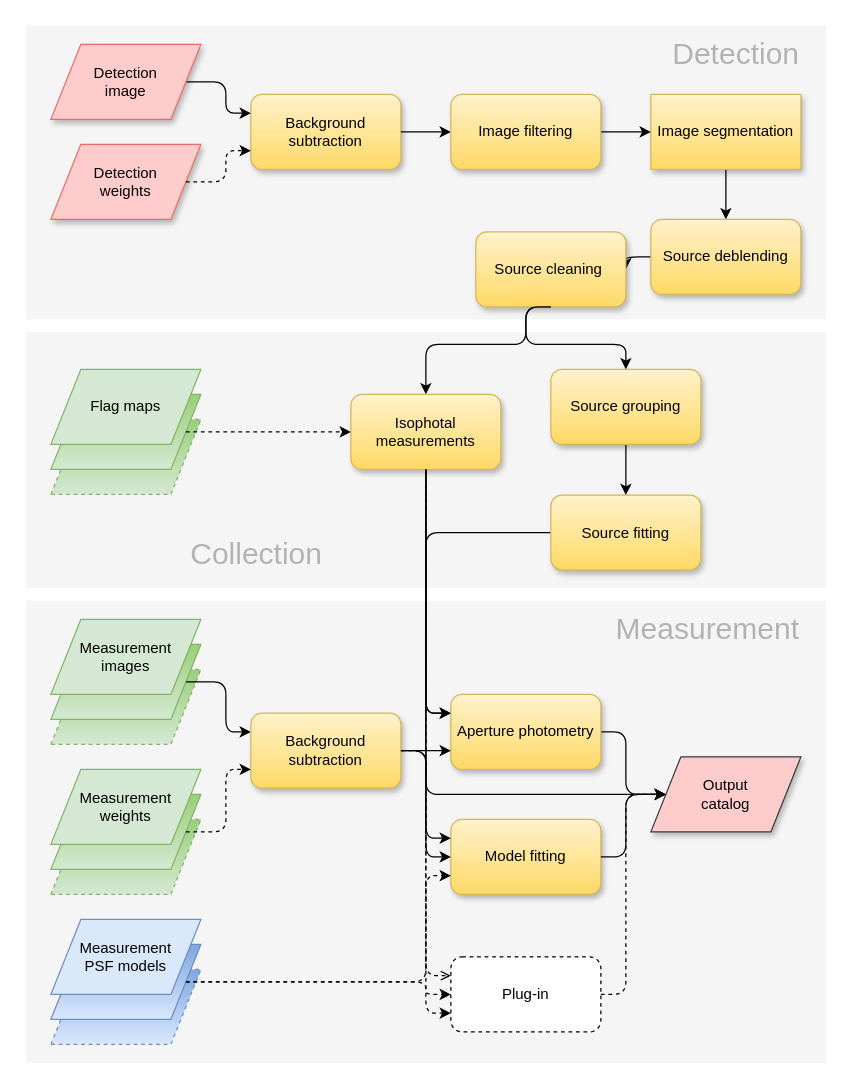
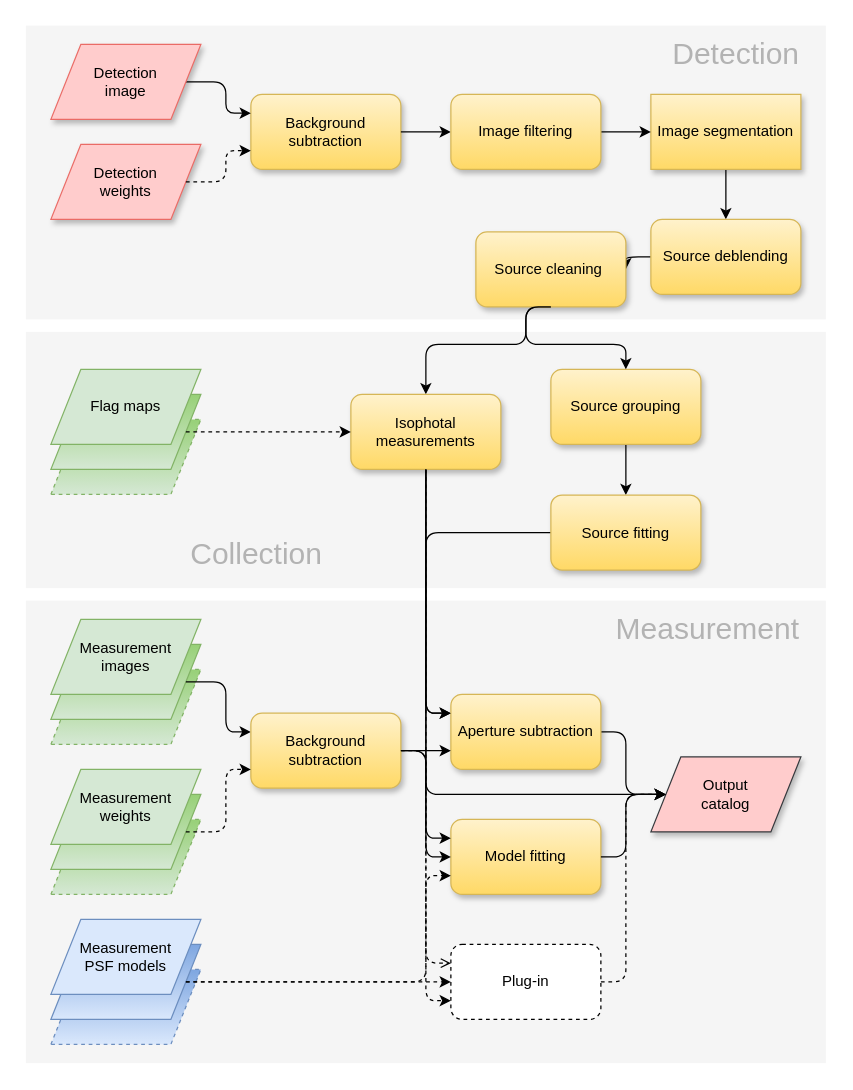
  <mxCell id="0" />
  <mxCell id="1" parent="0" />
  <mxCell id="2" value="" style="rounded=0;whiteSpace=wrap;html=1;fillColor=#f5f5f5;strokeColor=none;glass=0;shadow=0;comic=0;fontColor=#333333;align=center;" parent="1" vertex="1"><mxGeometry y="265" width="640" height="205" as="geometry" x="20" /></mxCell>
  <mxCell id="3" value="" style="rounded=0;whiteSpace=wrap;html=1;shadow=0;glass=0;comic=0;fillColor=#f5f5f5;strokeColor=none;fontColor=#333333;" parent="1" vertex="1"><mxGeometry y="480" width="640" height="370" as="geometry" x="20" /></mxCell>
  <mxCell id="4" value="" style="rounded=0;whiteSpace=wrap;html=1;fillColor=#f5f5f5;strokeColor=none;glass=0;shadow=0;comic=0;fontColor=#333333;align=center;" parent="1" vertex="1"><mxGeometry y="20" width="640" height="235" as="geometry" x="20" /></mxCell>
  <mxCell id="5" value="" style="edgeStyle=orthogonalEdgeStyle;orthogonalLoop=1;jettySize=auto;html=1;rounded=1;entryX=0.5;entryY=0;entryDx=0;entryDy=0;" parent="1" source="6" target="17" edge="1"><mxGeometry relative="1" as="geometry" /></mxCell>
  <mxCell id="6" value="&amp;nbsp;Image segmentation&amp;nbsp;" style="whiteSpace=wrap;html=1;fillColor=#fff2cc;strokeColor=#d6b656;gradientColor=#ffd966;shadow=1;rounded=0;" parent="1" vertex="1"><mxGeometry x="520" y="75" width="120" height="60" as="geometry" /></mxCell>
  <mxCell id="7" value="Background&lt;br&gt;subtraction" style="rounded=1;whiteSpace=wrap;html=1;gradientColor=#ffd966;fillColor=#fff2cc;strokeColor=#d6b656;shadow=1;" parent="1" vertex="1"><mxGeometry x="200" y="75" width="120" height="60" as="geometry" /></mxCell>
  <mxCell id="8" value="" style="endArrow=classic;html=1;exitX=1;exitY=0.5;exitDx=0;exitDy=0;edgeStyle=orthogonalEdgeStyle;entryX=0;entryY=0.25;entryDx=0;entryDy=0;rounded=1;" parent="1" source="10" target="7" edge="1"><mxGeometry width="50" height="50" relative="1" as="geometry"><mxPoint x="140" y="155" as="sourcePoint" /><mxPoint x="229" y="155" as="targetPoint" /></mxGeometry></mxCell>
  <mxCell id="9" value="" style="endArrow=classic;html=1;entryX=0;entryY=0.5;entryDx=0;entryDy=0;edgeStyle=orthogonalEdgeStyle;" parent="1" source="7" target="19" edge="1"><mxGeometry width="50" height="50" relative="1" as="geometry"><mxPoint x="60" y="385" as="sourcePoint" /><mxPoint x="110" y="335" as="targetPoint" /></mxGeometry></mxCell>
  <mxCell id="10" value="Detection&lt;br&gt;image" style="shape=parallelogram;perimeter=parallelogramPerimeter;whiteSpace=wrap;html=1;fillColor=#ffcccc;strokeColor=#EA6B66;shadow=1;gradientDirection=north;" parent="1" vertex="1"><mxGeometry x="40" y="35" width="120" height="60" as="geometry" /></mxCell>
  <mxCell id="11" value="Detection&lt;br&gt;weights" style="shape=parallelogram;perimeter=parallelogramPerimeter;whiteSpace=wrap;html=1;fillColor=#ffcccc;strokeColor=#EA6B66;shadow=1;" parent="1" vertex="1"><mxGeometry x="40" y="115" width="120" height="60" as="geometry" /></mxCell>
  <mxCell id="12" value="" style="endArrow=classic;html=1;exitX=1;exitY=0.5;exitDx=0;exitDy=0;entryX=0;entryY=0.75;entryDx=0;entryDy=0;edgeStyle=orthogonalEdgeStyle;rounded=1;dashed=1;" parent="1" source="11" target="7" edge="1"><mxGeometry width="50" height="50" relative="1" as="geometry"><mxPoint x="40" y="335" as="sourcePoint" /><mxPoint x="90" y="285" as="targetPoint" /></mxGeometry></mxCell>
  <mxCell id="13" value="" style="edgeStyle=orthogonalEdgeStyle;rounded=1;orthogonalLoop=1;jettySize=auto;html=1;entryX=0.5;entryY=0;entryDx=0;entryDy=0;exitX=0.5;exitY=1;exitDx=0;exitDy=0;" parent="1" source="28" target="27" edge="1"><mxGeometry relative="1" as="geometry"><mxPoint x="420" y="419.5" as="targetPoint" /><Array as="points"><mxPoint x="420" y="275" /><mxPoint x="340" y="275" /></Array><mxPoint x="420" y="264.5" as="sourcePoint" /></mxGeometry></mxCell>
  <mxCell id="14" value="" style="edgeStyle=orthogonalEdgeStyle;rounded=0;orthogonalLoop=1;jettySize=auto;html=1;strokeWidth=1;" parent="1" source="15" target="49" edge="1"><mxGeometry relative="1" as="geometry" /></mxCell>
  <mxCell id="15" value="&amp;nbsp;Source grouping&amp;nbsp;" style="rounded=1;whiteSpace=wrap;html=1;gradientColor=#ffd966;fillColor=#fff2cc;strokeColor=#d6b656;shadow=1;" parent="1" vertex="1"><mxGeometry x="440" y="295" width="120" height="60" as="geometry" /></mxCell>
  <mxCell id="16" value="" style="edgeStyle=orthogonalEdgeStyle;rounded=1;orthogonalLoop=1;jettySize=auto;html=1;exitX=0;exitY=0.5;exitDx=0;exitDy=0;" parent="1" source="17" target="28" edge="1"><mxGeometry relative="1" as="geometry" /></mxCell>
  <mxCell id="17" value="&amp;nbsp;Source deblending&amp;nbsp;" style="rounded=1;whiteSpace=wrap;html=1;gradientColor=#ffd966;fillColor=#fff2cc;strokeColor=#d6b656;shadow=1;" parent="1" vertex="1"><mxGeometry x="520" y="175" width="120" height="60" as="geometry" /></mxCell>
  <mxCell id="18" value="" style="edgeStyle=orthogonalEdgeStyle;rounded=1;orthogonalLoop=1;jettySize=auto;html=1;entryX=0;entryY=0.5;entryDx=0;entryDy=0;exitX=1;exitY=0.5;exitDx=0;exitDy=0;" parent="1" source="19" target="6" edge="1"><mxGeometry relative="1" as="geometry"><mxPoint x="460" y="65" as="targetPoint" /><mxPoint x="480" y="25" as="sourcePoint" /></mxGeometry></mxCell>
  <mxCell id="19" value="&amp;nbsp;Image filtering&amp;nbsp;" style="rounded=1;whiteSpace=wrap;html=1;fillColor=#fff2cc;strokeColor=#d6b656;gradientColor=#ffd966;shadow=1;" parent="1" vertex="1"><mxGeometry x="360" y="75" width="120" height="60" as="geometry" /></mxCell>
  <mxCell id="20" value="" style="shape=parallelogram;perimeter=parallelogramPerimeter;whiteSpace=wrap;html=1;dashed=1;gradientColor=#97d077;fillColor=#d5e8d4;strokeColor=#82b366;gradientDirection=north;" parent="1" vertex="1"><mxGeometry x="40" y="655" width="120" height="60" as="geometry" /></mxCell>
  <mxCell id="21" value="" style="shape=parallelogram;perimeter=parallelogramPerimeter;whiteSpace=wrap;html=1;gradientColor=#97d077;fillColor=#d5e8d4;strokeColor=#82b366;gradientDirection=north;" parent="1" vertex="1"><mxGeometry x="40" y="635" width="120" height="60" as="geometry" /></mxCell>
  <mxCell id="22" value="Measurement&lt;br&gt;weights" style="shape=parallelogram;perimeter=parallelogramPerimeter;whiteSpace=wrap;html=1;fillColor=#d5e8d4;strokeColor=#82b366;" parent="1" vertex="1"><mxGeometry x="40" y="615" width="120" height="60" as="geometry" /></mxCell>
  <mxCell id="23" value="" style="shape=parallelogram;perimeter=parallelogramPerimeter;whiteSpace=wrap;html=1;dashed=1;gradientColor=#7ea6e0;fillColor=#dae8fc;strokeColor=#6c8ebf;gradientDirection=north;" parent="1" vertex="1"><mxGeometry x="40" y="775" width="120" height="60" as="geometry" /></mxCell>
  <mxCell id="24" value="" style="shape=parallelogram;perimeter=parallelogramPerimeter;whiteSpace=wrap;html=1;gradientColor=#7ea6e0;fillColor=#dae8fc;strokeColor=#6c8ebf;gradientDirection=north;" parent="1" vertex="1"><mxGeometry x="40" y="755" width="120" height="60" as="geometry" /></mxCell>
  <mxCell id="25" value="Measurement&lt;br&gt;PSF models" style="shape=parallelogram;perimeter=parallelogramPerimeter;whiteSpace=wrap;html=1;fillColor=#dae8fc;strokeColor=#6c8ebf;" parent="1" vertex="1"><mxGeometry x="40" y="735" width="120" height="60" as="geometry" /></mxCell>
  <mxCell id="26" value="" style="edgeStyle=elbowEdgeStyle;rounded=1;orthogonalLoop=1;jettySize=auto;html=1;strokeWidth=1;entryX=0;entryY=0.25;entryDx=0;entryDy=0;" parent="1" source="27" target="39" edge="1"><mxGeometry relative="1" as="geometry"><mxPoint x="340" y="454.5" as="targetPoint" /><Array as="points"><mxPoint x="340" y="445" /></Array></mxGeometry></mxCell>
  <mxCell id="27" value="Isophotal measurements" style="rounded=1;whiteSpace=wrap;html=1;gradientColor=#ffd966;fillColor=#fff2cc;strokeColor=#d6b656;shadow=1;" parent="1" vertex="1"><mxGeometry x="280" y="315" width="120" height="60" as="geometry" /></mxCell>
  <mxCell id="28" value="Source cleaning&amp;nbsp;" style="rounded=1;whiteSpace=wrap;html=1;gradientColor=#ffd966;fillColor=#fff2cc;strokeColor=#d6b656;shadow=1;" parent="1" vertex="1"><mxGeometry x="380" y="185" width="120" height="60" as="geometry" /></mxCell>
  <mxCell id="29" value="" style="group" parent="1" vertex="1" connectable="0"><mxGeometry x="40" y="495" width="120" height="100" as="geometry" /></mxCell>
  <mxCell id="30" value="" style="shape=parallelogram;perimeter=parallelogramPerimeter;whiteSpace=wrap;html=1;dashed=1;gradientColor=#97d077;fillColor=#d5e8d4;strokeColor=#82b366;gradientDirection=north;" parent="29" vertex="1"><mxGeometry y="40" width="120" height="60" as="geometry" /></mxCell>
  <mxCell id="31" value="" style="shape=parallelogram;perimeter=parallelogramPerimeter;whiteSpace=wrap;html=1;gradientColor=#97d077;fillColor=#d5e8d4;strokeColor=#82b366;gradientDirection=north;" parent="29" vertex="1"><mxGeometry y="20" width="120" height="60" as="geometry" /></mxCell>
  <mxCell id="32" value="Measurement&lt;br&gt;images" style="shape=parallelogram;perimeter=parallelogramPerimeter;whiteSpace=wrap;html=1;fillColor=#d5e8d4;strokeColor=#82b366;gradientDirection=north;" parent="29" vertex="1"><mxGeometry width="120" height="60" as="geometry" /></mxCell>
  <mxCell id="33" value="" style="group" parent="1" vertex="1" connectable="0"><mxGeometry x="40" y="295" width="120" height="100" as="geometry" /></mxCell>
  <mxCell id="34" value="" style="shape=parallelogram;perimeter=parallelogramPerimeter;whiteSpace=wrap;html=1;dashed=1;gradientColor=#97d077;fillColor=#d5e8d4;strokeColor=#82b366;gradientDirection=north;" parent="33" vertex="1"><mxGeometry y="40" width="120" height="60" as="geometry" /></mxCell>
  <mxCell id="35" value="" style="shape=parallelogram;perimeter=parallelogramPerimeter;whiteSpace=wrap;html=1;gradientColor=#97d077;fillColor=#d5e8d4;strokeColor=#82b366;gradientDirection=north;" parent="33" vertex="1"><mxGeometry y="20" width="120" height="60" as="geometry" /></mxCell>
  <mxCell id="36" value="Flag maps" style="shape=parallelogram;perimeter=parallelogramPerimeter;whiteSpace=wrap;html=1;fillColor=#d5e8d4;strokeColor=#82b366;gradientDirection=north;" parent="33" vertex="1"><mxGeometry width="120" height="60" as="geometry" /></mxCell>
  <mxCell id="37" value="" style="edgeStyle=orthogonalEdgeStyle;rounded=1;orthogonalLoop=1;jettySize=auto;html=1;exitX=1;exitY=0.5;exitDx=0;exitDy=0;entryX=0;entryY=0.5;entryDx=0;entryDy=0;dashed=1;" parent="1" source="35" target="27" edge="1"><mxGeometry relative="1" as="geometry" /></mxCell>
  <mxCell id="38" value="" style="edgeStyle=elbowEdgeStyle;rounded=1;orthogonalLoop=1;jettySize=auto;html=1;strokeWidth=1;entryX=0;entryY=0.5;entryDx=0;entryDy=0;" parent="1" source="39" target="43" edge="1"><mxGeometry relative="1" as="geometry"><mxPoint x="560" y="585" as="targetPoint" /><Array as="points"><mxPoint x="500" y="585" /></Array></mxGeometry></mxCell>
- <mxCell id="39" value="&amp;nbsp;Aperture photometry&amp;nbsp;" style="rounded=1;whiteSpace=wrap;html=1;gradientColor=#ffd966;fillColor=#fff2cc;strokeColor=#d6b656;shadow=1;" parent="1" vertex="1"><mxGeometry x="360" y="555" width="120" height="60" as="geometry" /></mxCell>
+ <mxCell id="39" value="&amp;nbsp;Aperture subtraction&amp;nbsp;" style="rounded=1;whiteSpace=wrap;html=1;gradientColor=#ffd966;fillColor=#fff2cc;strokeColor=#d6b656;shadow=1;" parent="1" vertex="1"><mxGeometry x="360" y="555" width="120" height="60" as="geometry" /></mxCell>
  <mxCell id="40" value="&amp;nbsp;Model fitting&amp;nbsp;" style="rounded=1;whiteSpace=wrap;html=1;gradientColor=#ffd966;fillColor=#fff2cc;strokeColor=#d6b656;shadow=1;" parent="1" vertex="1"><mxGeometry x="360" y="655" width="120" height="60" as="geometry" /></mxCell>
  <mxCell id="41" value="" style="edgeStyle=elbowEdgeStyle;rounded=1;orthogonalLoop=1;jettySize=auto;html=1;exitX=1;exitY=0.5;exitDx=0;exitDy=0;entryX=0;entryY=0.25;entryDx=0;entryDy=0;" parent="1" source="31" target="47" edge="1"><mxGeometry relative="1" as="geometry"><mxPoint x="148" y="695" as="sourcePoint" /><mxPoint x="240" y="480" as="targetPoint" /><Array as="points"><mxPoint x="180" y="515" /><mxPoint x="190" y="595" /><mxPoint x="180" y="595" /></Array></mxGeometry></mxCell>
  <mxCell id="42" value="" style="rounded=1;orthogonalLoop=1;jettySize=auto;html=1;exitX=0;exitY=0.5;exitDx=0;exitDy=0;entryX=0;entryY=0.25;entryDx=0;entryDy=0;edgeStyle=elbowEdgeStyle;" parent="1" source="49" target="39" edge="1"><mxGeometry relative="1" as="geometry"><mxPoint x="520" y="435" as="sourcePoint" /><mxPoint x="520" y="610" as="targetPoint" /><Array as="points"><mxPoint x="340" y="465" /></Array></mxGeometry></mxCell>
  <mxCell id="43" value="Output&lt;br&gt;catalog" style="shape=parallelogram;perimeter=parallelogramPerimeter;whiteSpace=wrap;html=1;fillColor=#ffcccc;strokeColor=#36393d;shadow=1;perimeterSpacing=0;" parent="1" vertex="1"><mxGeometry x="520" y="605" width="120" height="60" as="geometry" /></mxCell>
- <mxCell id="44" value="&amp;nbsp;Plug-in&amp;nbsp;" style="rounded=1;whiteSpace=wrap;html=1;dashed=1;" parent="1" vertex="1"><mxGeometry x="360" y="765" width="120" height="60" as="geometry" /></mxCell>
+ <mxCell id="44" value="&amp;nbsp;Plug-in&amp;nbsp;" style="rounded=1;whiteSpace=wrap;html=1;dashed=1;" parent="1" vertex="1"><mxGeometry x="360" y="755" width="120" height="60" as="geometry" /></mxCell>
  <mxCell id="45" value="" style="edgeStyle=elbowEdgeStyle;rounded=1;orthogonalLoop=1;jettySize=auto;html=1;exitX=1;exitY=0.5;exitDx=0;exitDy=0;entryX=0;entryY=0.5;entryDx=0;entryDy=0;dashed=1;" parent="1" source="24" target="44" edge="1"><mxGeometry relative="1" as="geometry"><mxPoint x="158" y="675" as="sourcePoint" /><mxPoint x="250" y="725" as="targetPoint" /><Array as="points"><mxPoint x="340" y="755" /><mxPoint x="200" y="625" /></Array></mxGeometry></mxCell>
  <mxCell id="46" value="" style="edgeStyle=elbowEdgeStyle;rounded=1;orthogonalLoop=1;jettySize=auto;html=1;strokeWidth=1;entryX=0;entryY=0.5;entryDx=0;entryDy=0;" parent="1" source="47" target="40" edge="1"><mxGeometry relative="1" as="geometry"><Array as="points"><mxPoint x="340" y="665" /></Array></mxGeometry></mxCell>
  <mxCell id="47" value="Background&lt;br&gt;subtraction" style="rounded=1;whiteSpace=wrap;html=1;gradientColor=#ffd966;fillColor=#fff2cc;strokeColor=#d6b656;shadow=1;" parent="1" vertex="1"><mxGeometry x="200" y="570" width="120" height="60" as="geometry" /></mxCell>
  <mxCell id="48" value="" style="edgeStyle=orthogonalEdgeStyle;rounded=1;orthogonalLoop=1;jettySize=auto;html=1;entryX=0.5;entryY=0;entryDx=0;entryDy=0;exitX=0.5;exitY=1;exitDx=0;exitDy=0;" parent="1" source="28" target="15" edge="1"><mxGeometry relative="1" as="geometry"><mxPoint x="270" y="325" as="targetPoint" /><Array as="points"><mxPoint x="420" y="275" /><mxPoint x="500" y="275" /></Array><mxPoint x="370" y="215" as="sourcePoint" /></mxGeometry></mxCell>
  <mxCell id="49" value="&amp;nbsp;Source fitting&amp;nbsp;" style="rounded=1;whiteSpace=wrap;html=1;gradientColor=#ffd966;fillColor=#fff2cc;strokeColor=#d6b656;shadow=1;" parent="1" vertex="1"><mxGeometry x="440" y="395.5" width="120" height="60" as="geometry" /></mxCell>
  <mxCell id="50" value="" style="edgeStyle=elbowEdgeStyle;rounded=1;orthogonalLoop=1;jettySize=auto;html=1;exitX=1;exitY=0.5;exitDx=0;exitDy=0;entryX=0;entryY=0.75;entryDx=0;entryDy=0;dashed=1;" parent="1" source="21" target="47" edge="1"><mxGeometry relative="1" as="geometry"><mxPoint x="158" y="555" as="sourcePoint" /><mxPoint x="210" y="510" as="targetPoint" /><Array as="points"><mxPoint x="180" y="585" /><mxPoint x="200" y="605" /><mxPoint x="190" y="605" /></Array></mxGeometry></mxCell>
  <mxCell id="51" value="" style="edgeStyle=elbowEdgeStyle;rounded=1;orthogonalLoop=1;jettySize=auto;html=1;strokeWidth=1;exitX=1;exitY=0.5;exitDx=0;exitDy=0;entryX=0;entryY=0.75;entryDx=0;entryDy=0;" parent="1" source="47" target="39" edge="1"><mxGeometry relative="1" as="geometry"><mxPoint x="330" y="615" as="sourcePoint" /><mxPoint x="410" y="645" as="targetPoint" /><Array as="points"><mxPoint x="340" y="585" /></Array></mxGeometry></mxCell>
  <mxCell id="52" value="" style="edgeStyle=elbowEdgeStyle;rounded=1;orthogonalLoop=1;jettySize=auto;html=1;exitX=1;exitY=0.5;exitDx=0;exitDy=0;entryX=0;entryY=0.75;entryDx=0;entryDy=0;dashed=1;" parent="1" source="24" target="40" edge="1"><mxGeometry relative="1" as="geometry"><mxPoint x="158.276" y="795.207" as="sourcePoint" /><mxPoint x="410" y="740.034" as="targetPoint" /><Array as="points"><mxPoint x="340" y="705" /><mxPoint x="210" y="765" /><mxPoint x="210" y="635" /></Array></mxGeometry></mxCell>
  <mxCell id="53" value="" style="rounded=1;orthogonalLoop=1;jettySize=auto;html=1;exitX=0.5;exitY=1;exitDx=0;exitDy=0;entryX=0;entryY=0.25;entryDx=0;entryDy=0;edgeStyle=elbowEdgeStyle;" parent="1" source="27" target="40" edge="1"><mxGeometry relative="1" as="geometry"><mxPoint x="450" y="435.207" as="sourcePoint" /><mxPoint x="410" y="509.69" as="targetPoint" /><Array as="points"><mxPoint x="340" y="565" /><mxPoint x="350" y="475" /></Array></mxGeometry></mxCell>
  <mxCell id="54" value="" style="edgeStyle=elbowEdgeStyle;rounded=1;orthogonalLoop=1;jettySize=auto;html=1;exitX=1;exitY=0.5;exitDx=0;exitDy=0;dashed=1;entryX=0;entryY=0.75;entryDx=0;entryDy=0;" parent="1" source="47" target="44" edge="1"><mxGeometry relative="1" as="geometry"><mxPoint x="158.276" y="795.207" as="sourcePoint" /><mxPoint x="380" y="745" as="targetPoint" /><Array as="points"><mxPoint x="340" y="665" /><mxPoint x="210" y="635" /></Array></mxGeometry></mxCell>
  <mxCell id="55" value="" style="edgeStyle=elbowEdgeStyle;rounded=1;orthogonalLoop=1;jettySize=auto;html=1;exitX=0.5;exitY=1;exitDx=0;exitDy=0;entryX=0;entryY=0.25;entryDx=0;entryDy=0;dashed=1;endArrow=open;" parent="1" source="27" target="44" edge="1"><mxGeometry relative="1" as="geometry"><mxPoint x="330" y="575.207" as="sourcePoint" /><mxPoint x="410" y="684.862" as="targetPoint" /><Array as="points"><mxPoint x="340" y="515" /><mxPoint x="220" y="605" /></Array></mxGeometry></mxCell>
  <mxCell id="56" value="" style="edgeStyle=elbowEdgeStyle;rounded=1;orthogonalLoop=1;jettySize=auto;html=1;strokeWidth=1;exitX=1;exitY=0.5;exitDx=0;exitDy=0;entryX=0;entryY=0.5;entryDx=0;entryDy=0;" parent="1" source="40" target="43" edge="1"><mxGeometry relative="1" as="geometry"><mxPoint x="485" y="590" as="sourcePoint" /><mxPoint x="550" y="655" as="targetPoint" /><Array as="points"><mxPoint x="500" y="655" /></Array></mxGeometry></mxCell>
  <mxCell id="57" value="" style="edgeStyle=elbowEdgeStyle;rounded=1;orthogonalLoop=1;jettySize=auto;html=1;strokeWidth=1;exitX=1;exitY=0.5;exitDx=0;exitDy=0;entryX=0;entryY=0.5;entryDx=0;entryDy=0;dashed=1;" parent="1" source="44" target="43" edge="1"><mxGeometry relative="1" as="geometry"><mxPoint x="485" y="690.207" as="sourcePoint" /><mxPoint x="556.724" y="659.862" as="targetPoint" /><Array as="points"><mxPoint x="500" y="670" /></Array></mxGeometry></mxCell>
  <mxCell id="58" value="" style="rounded=1;orthogonalLoop=1;jettySize=auto;html=1;exitX=0.5;exitY=1;exitDx=0;exitDy=0;entryX=0;entryY=0.5;entryDx=0;entryDy=0;edgeStyle=elbowEdgeStyle;" parent="1" source="27" target="43" edge="1"><mxGeometry relative="1" as="geometry"><mxPoint x="345" y="379.172" as="sourcePoint" /><mxPoint x="365" y="635.034" as="targetPoint" /><Array as="points"><mxPoint x="340" y="595" /><mxPoint x="490" y="615" /><mxPoint x="340" y="575" /><mxPoint x="495" y="595" /><mxPoint x="340" y="475" /><mxPoint x="515" y="485" /><mxPoint x="515" y="465" /><mxPoint x="515" y="555" /><mxPoint x="425" y="510" /><mxPoint x="340" y="550" /><mxPoint x="355" y="480" /></Array></mxGeometry></mxCell>
  <mxCell id="59" value="&lt;font style=&quot;font-size: 24px&quot; color=&quot;#b3b3b3&quot;&gt;Detection&lt;/font&gt;" style="text;html=1;resizable=0;autosize=1;align=right;verticalAlign=middle;points=[];fillColor=none;strokeColor=none;rounded=0;shadow=0;glass=0;comic=0;" parent="1" vertex="1"><mxGeometry x="525" y="30" width="115" height="25" as="geometry" /></mxCell>
  <mxCell id="60" value="&lt;font style=&quot;font-size: 24px&quot; color=&quot;#b3b3b3&quot;&gt;Measurement&lt;/font&gt;" style="text;html=1;resizable=0;autosize=1;align=right;verticalAlign=middle;points=[];fillColor=none;strokeColor=none;rounded=0;shadow=0;glass=0;comic=0;" parent="1" vertex="1"><mxGeometry x="480" y="490" width="160" height="25" as="geometry" /></mxCell>
  <mxCell id="61" value="&lt;font style=&quot;font-size: 24px&quot; color=&quot;#b3b3b3&quot;&gt;Collection&lt;/font&gt;" style="text;html=1;resizable=0;autosize=1;align=left;verticalAlign=middle;points=[];fillColor=none;strokeColor=none;rounded=0;shadow=0;glass=0;comic=0;" parent="1" vertex="1"><mxGeometry x="150" y="430.5" width="120" height="25" as="geometry" /></mxCell>
